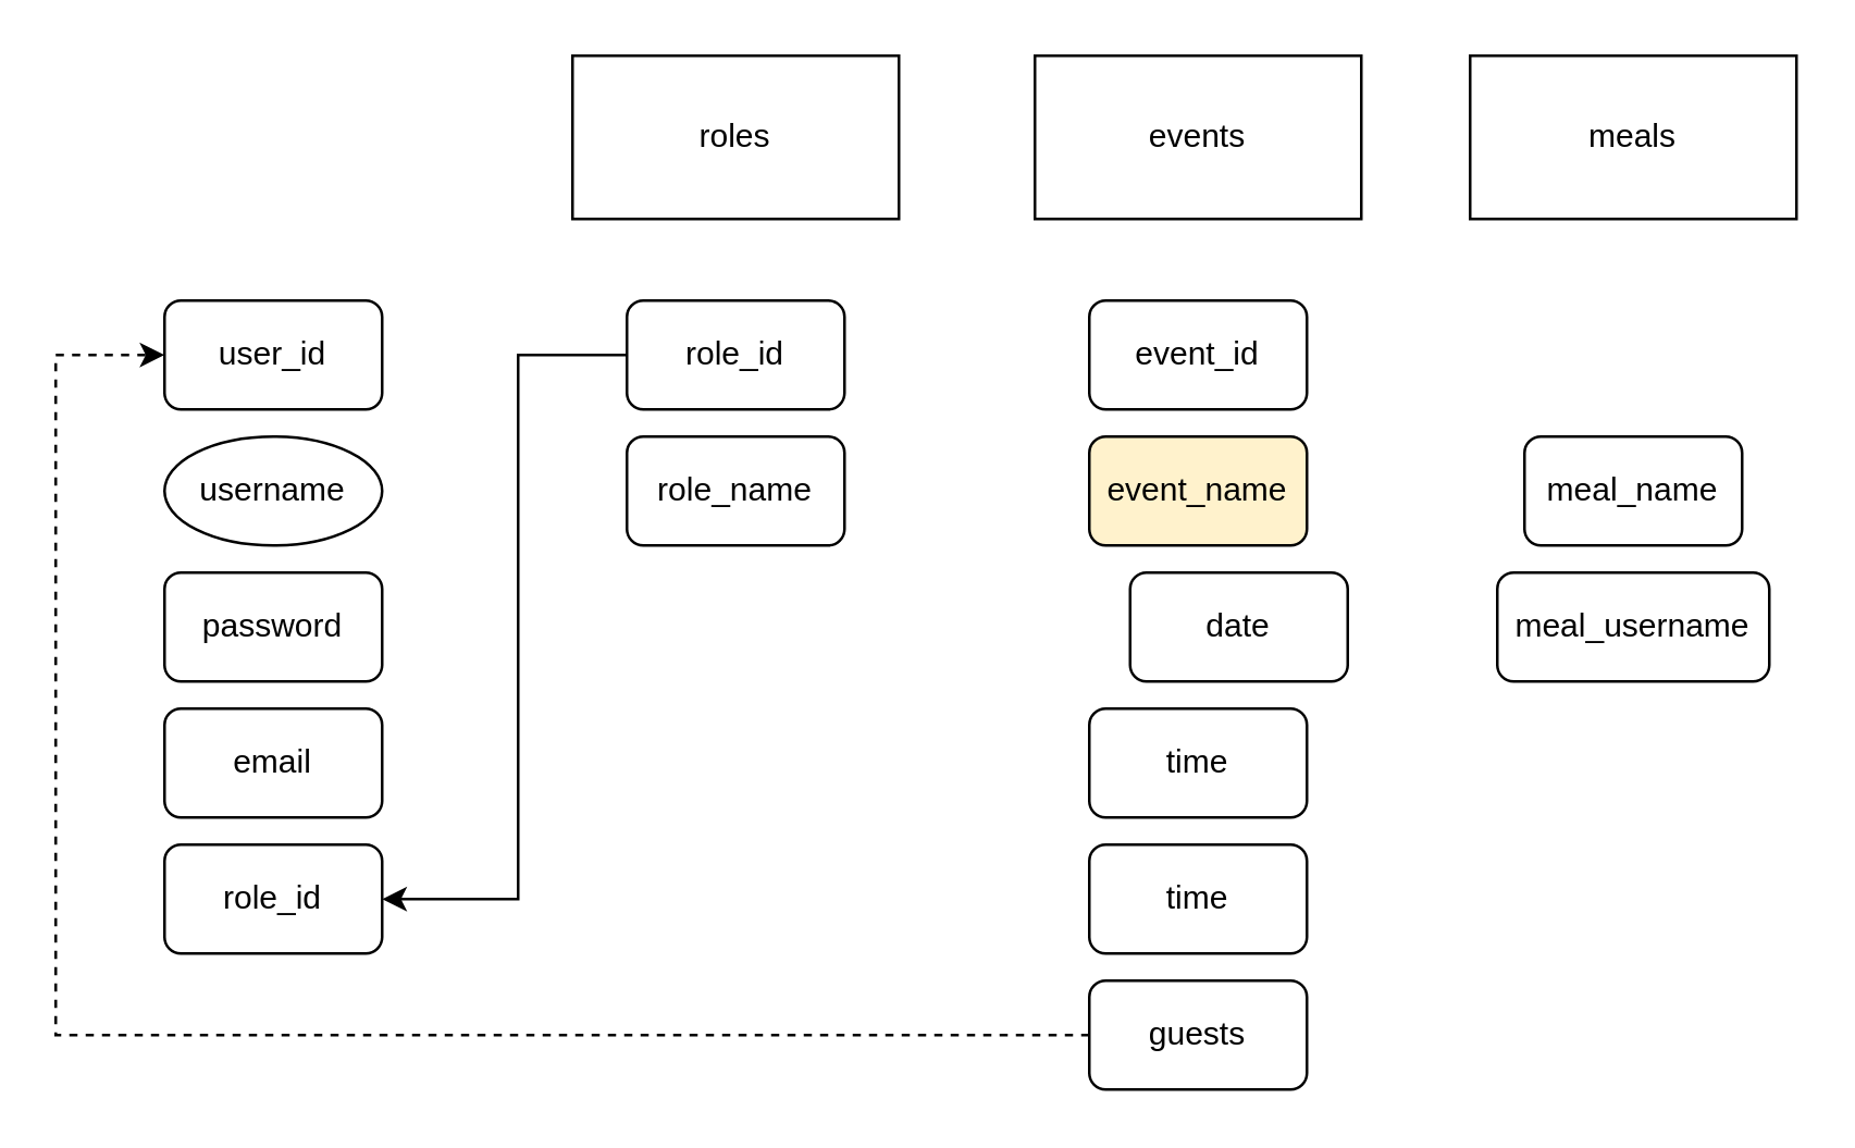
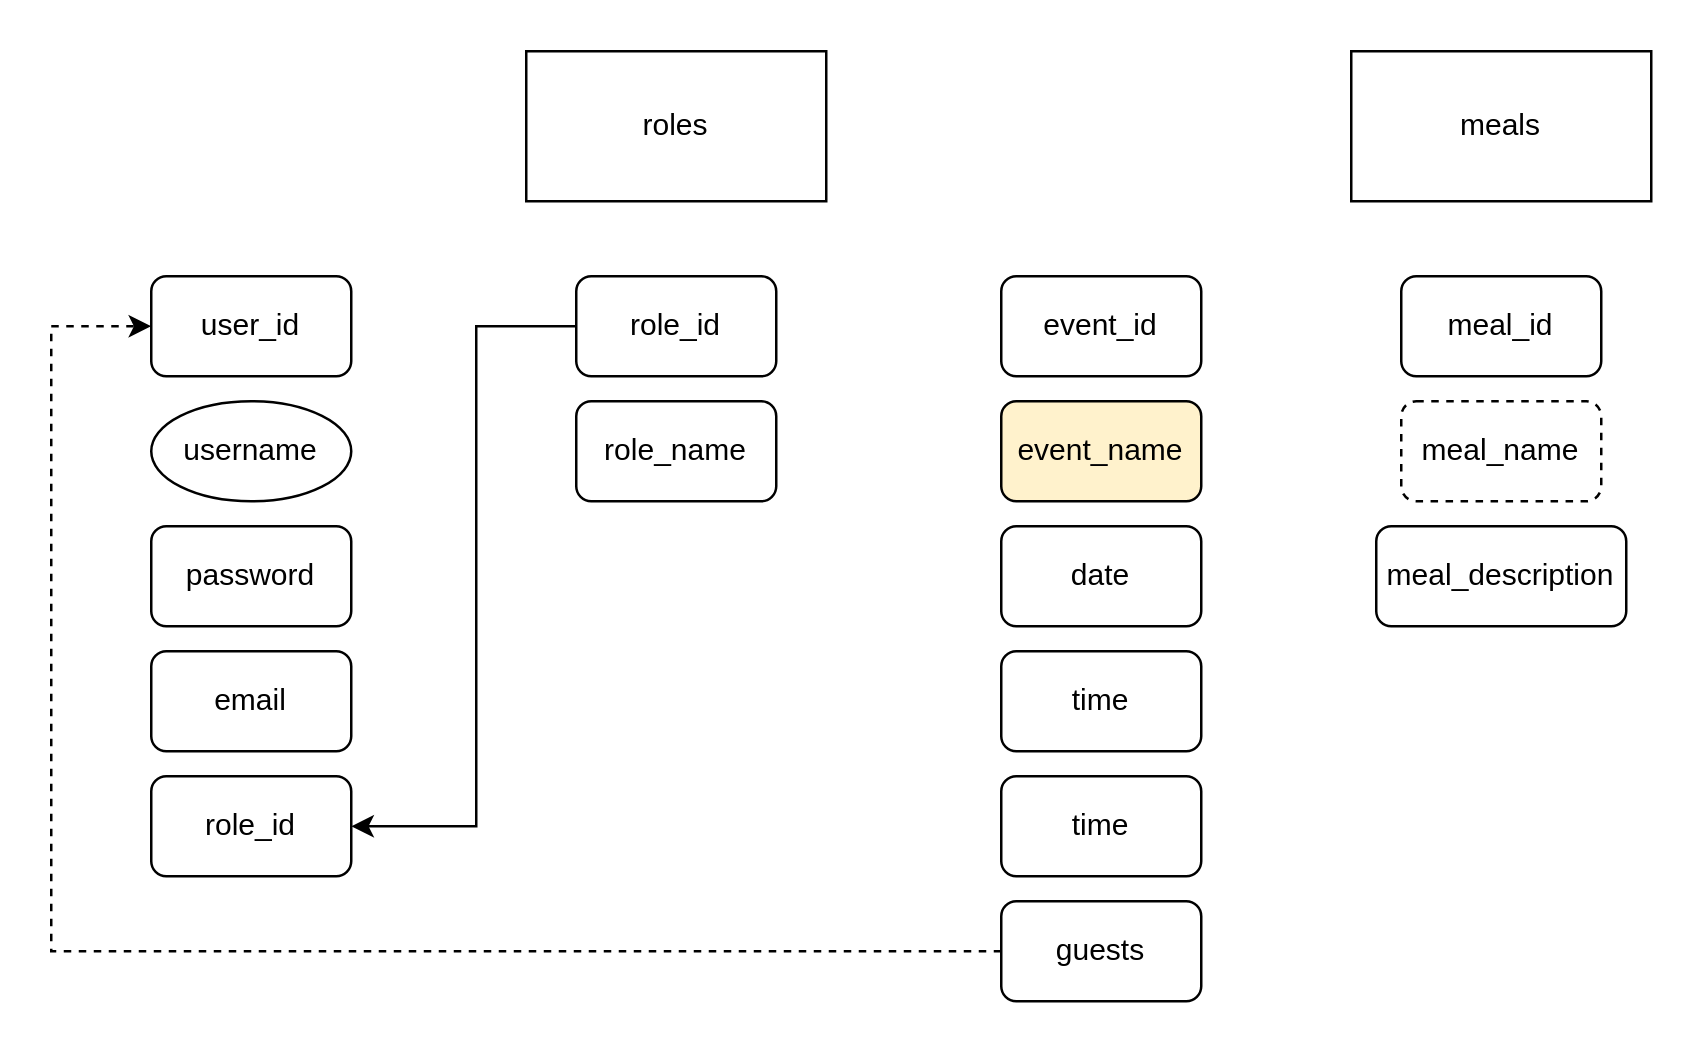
  <mxCell id="0" />
  <mxCell id="1" parent="0" />
  <mxCell id="2" value="roles" style="whiteSpace=wrap;html=1;" vertex="1" parent="1"><mxGeometry x="210" y="20" width="120" height="60" as="geometry" /></mxCell>
- <mxCell id="3" value="events" style="whiteSpace=wrap;html=1;" vertex="1" parent="1"><mxGeometry x="380" y="20" width="120" height="60" as="geometry" /></mxCell>
  <mxCell id="4" value="user_id" style="rounded=1;whiteSpace=wrap;html=1;" vertex="1" parent="1"><mxGeometry x="60" y="110" width="80" height="40" as="geometry" /></mxCell>
  <mxCell id="5" value="username" style="ellipse;whiteSpace=wrap;html=1;" vertex="1" parent="1"><mxGeometry x="60" y="160" width="80" height="40" as="geometry" /></mxCell>
  <mxCell id="6" value="password" style="rounded=1;whiteSpace=wrap;html=1;" vertex="1" parent="1"><mxGeometry x="60" y="210" width="80" height="40" as="geometry" /></mxCell>
  <mxCell id="7" style="edgeStyle=orthogonalEdgeStyle;rounded=0;orthogonalLoop=1;jettySize=auto;html=1;exitX=0;exitY=0.5;exitDx=0;exitDy=0;entryX=1;entryY=0.5;entryDx=0;entryDy=0;" edge="1" parent="1" source="8" target="15"><mxGeometry relative="1" as="geometry"><Array as="points"><mxPoint x="190" y="130" /><mxPoint x="190" y="330" /></Array></mxGeometry></mxCell>
  <mxCell id="8" value="role_id" style="rounded=1;whiteSpace=wrap;html=1;" vertex="1" parent="1"><mxGeometry x="230" y="110" width="80" height="40" as="geometry" /></mxCell>
  <mxCell id="9" value="role_name" style="rounded=1;whiteSpace=wrap;html=1;" vertex="1" parent="1"><mxGeometry x="230" y="160" width="80" height="40" as="geometry" /></mxCell>
  <mxCell id="10" value="event_id" style="rounded=1;whiteSpace=wrap;html=1;" vertex="1" parent="1"><mxGeometry x="400" y="110" width="80" height="40" as="geometry" /></mxCell>
  <mxCell id="11" value="event_name" style="rounded=1;whiteSpace=wrap;html=1;fillColor=#fff2cc;" vertex="1" parent="1"><mxGeometry x="400" y="160" width="80" height="40" as="geometry" /></mxCell>
  <mxCell id="12" style="edgeStyle=orthogonalEdgeStyle;rounded=0;orthogonalLoop=1;jettySize=auto;html=1;exitX=0;exitY=0.5;exitDx=0;exitDy=0;entryX=0;entryY=0.5;entryDx=0;entryDy=0;dashed=1;" edge="1" parent="1" source="13" target="4"><mxGeometry relative="1" as="geometry"><Array as="points"><mxPoint x="400" y="380" /><mxPoint x="20" y="380" /><mxPoint x="20" y="130" /></Array></mxGeometry></mxCell>
  <mxCell id="13" value="guests" style="rounded=1;whiteSpace=wrap;html=1;" vertex="1" parent="1"><mxGeometry x="400" y="360" width="80" height="40" as="geometry" /></mxCell>
  <mxCell id="14" value="email" style="rounded=1;whiteSpace=wrap;html=1;" vertex="1" parent="1"><mxGeometry x="60" y="260" width="80" height="40" as="geometry" /></mxCell>
  <mxCell id="15" value="role_id" style="rounded=1;whiteSpace=wrap;html=1;" vertex="1" parent="1"><mxGeometry x="60" y="310" width="80" height="40" as="geometry" /></mxCell>
- <mxCell id="16" value="date" style="rounded=1;whiteSpace=wrap;html=1;" vertex="1" parent="1"><mxGeometry x="415" y="210" width="80" height="40" as="geometry" /></mxCell>
+ <mxCell id="16" value="date" style="rounded=1;whiteSpace=wrap;html=1;" vertex="1" parent="1"><mxGeometry x="400" y="210" width="80" height="40" as="geometry" /></mxCell>
  <mxCell id="17" value="time" style="rounded=1;whiteSpace=wrap;html=1;" vertex="1" parent="1"><mxGeometry x="400" y="260" width="80" height="40" as="geometry" /></mxCell>
  <mxCell id="18" value="meals" style="whiteSpace=wrap;html=1;" vertex="1" parent="1"><mxGeometry x="540" y="20" width="120" height="60" as="geometry" /></mxCell>
- <mxCell id="20" value="meal_name" style="rounded=1;whiteSpace=wrap;html=1;" vertex="1" parent="1"><mxGeometry x="560" y="160" width="80" height="40" as="geometry" /></mxCell>
- <mxCell id="21" value="meal_username" style="rounded=1;whiteSpace=wrap;html=1;" vertex="1" parent="1"><mxGeometry x="550" y="210" width="100" height="40" as="geometry" /></mxCell>
+ <mxCell id="19" value="meal_id" style="rounded=1;whiteSpace=wrap;html=1;" vertex="1" parent="1"><mxGeometry x="560" y="110" width="80" height="40" as="geometry" /></mxCell>
+ <mxCell id="20" value="meal_name" style="rounded=1;whiteSpace=wrap;html=1;dashed=1;" vertex="1" parent="1"><mxGeometry x="560" y="160" width="80" height="40" as="geometry" /></mxCell>
+ <mxCell id="21" value="meal_description" style="rounded=1;whiteSpace=wrap;html=1;" vertex="1" parent="1"><mxGeometry x="550" y="210" width="100" height="40" as="geometry" /></mxCell>
  <mxCell id="22" value="time" style="rounded=1;whiteSpace=wrap;html=1;" vertex="1" parent="1"><mxGeometry x="400" y="310" width="80" height="40" as="geometry" /></mxCell>
